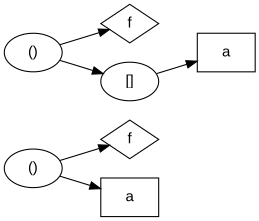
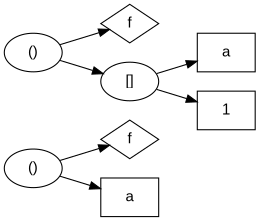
  digraph {
    rankdir=LR
    fontname="Liberation Sans"
    node [fontname="Liberation Sans" shape=ellipse]
    edge [fontname="Liberation Sans"]
    n1 [height=0.5 label="()" width=0.75]
    n2 [height=0.5 label=f shape=diamond width=0.75]
    n3 [height=0.5 label=a shape=box width=0.75]
    n4 [height=0.5 label="()" width=0.75]
    n5 [height=0.5 label=f shape=diamond width=0.75]
    n6 [height=0.5 label="[]" width=0.75]
    n7 [height=0.5 label=a shape=box width=0.75]
+   n8 [height=0.5 label=1 shape=box width=0.75]
    subgraph sub_1 {
      n1
      n2
      n3
    }
    subgraph sub_2 {
      n4
      n5
      n6
      n7
+     n8
    }
    n1 -> n2
    n1 -> n3
    n4 -> n5
    n4 -> n6
    n6 -> n7
+   n6 -> n8
  }
